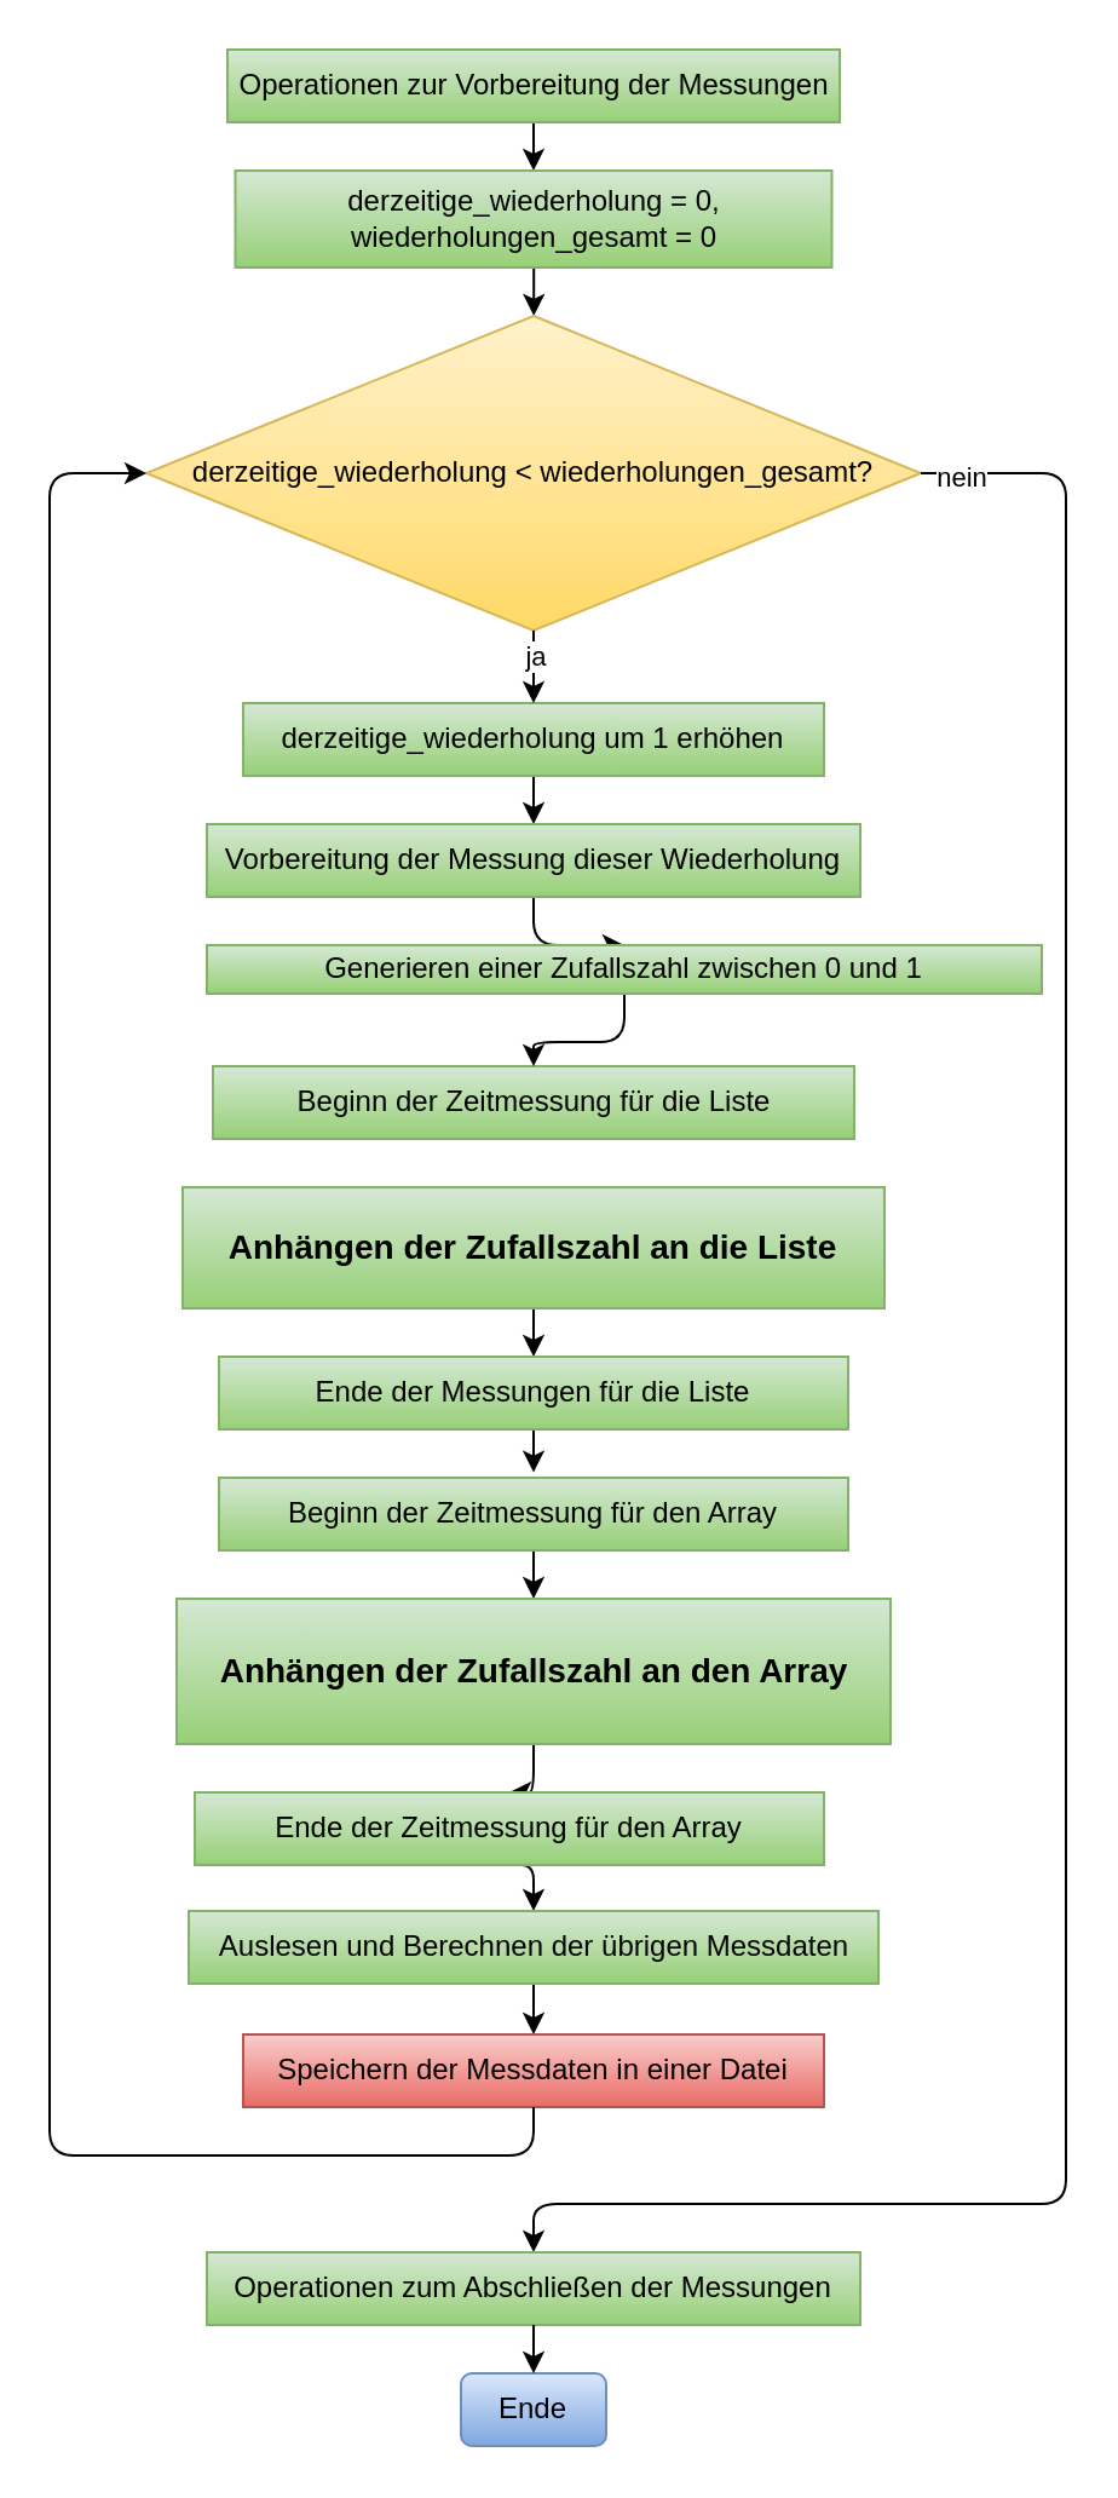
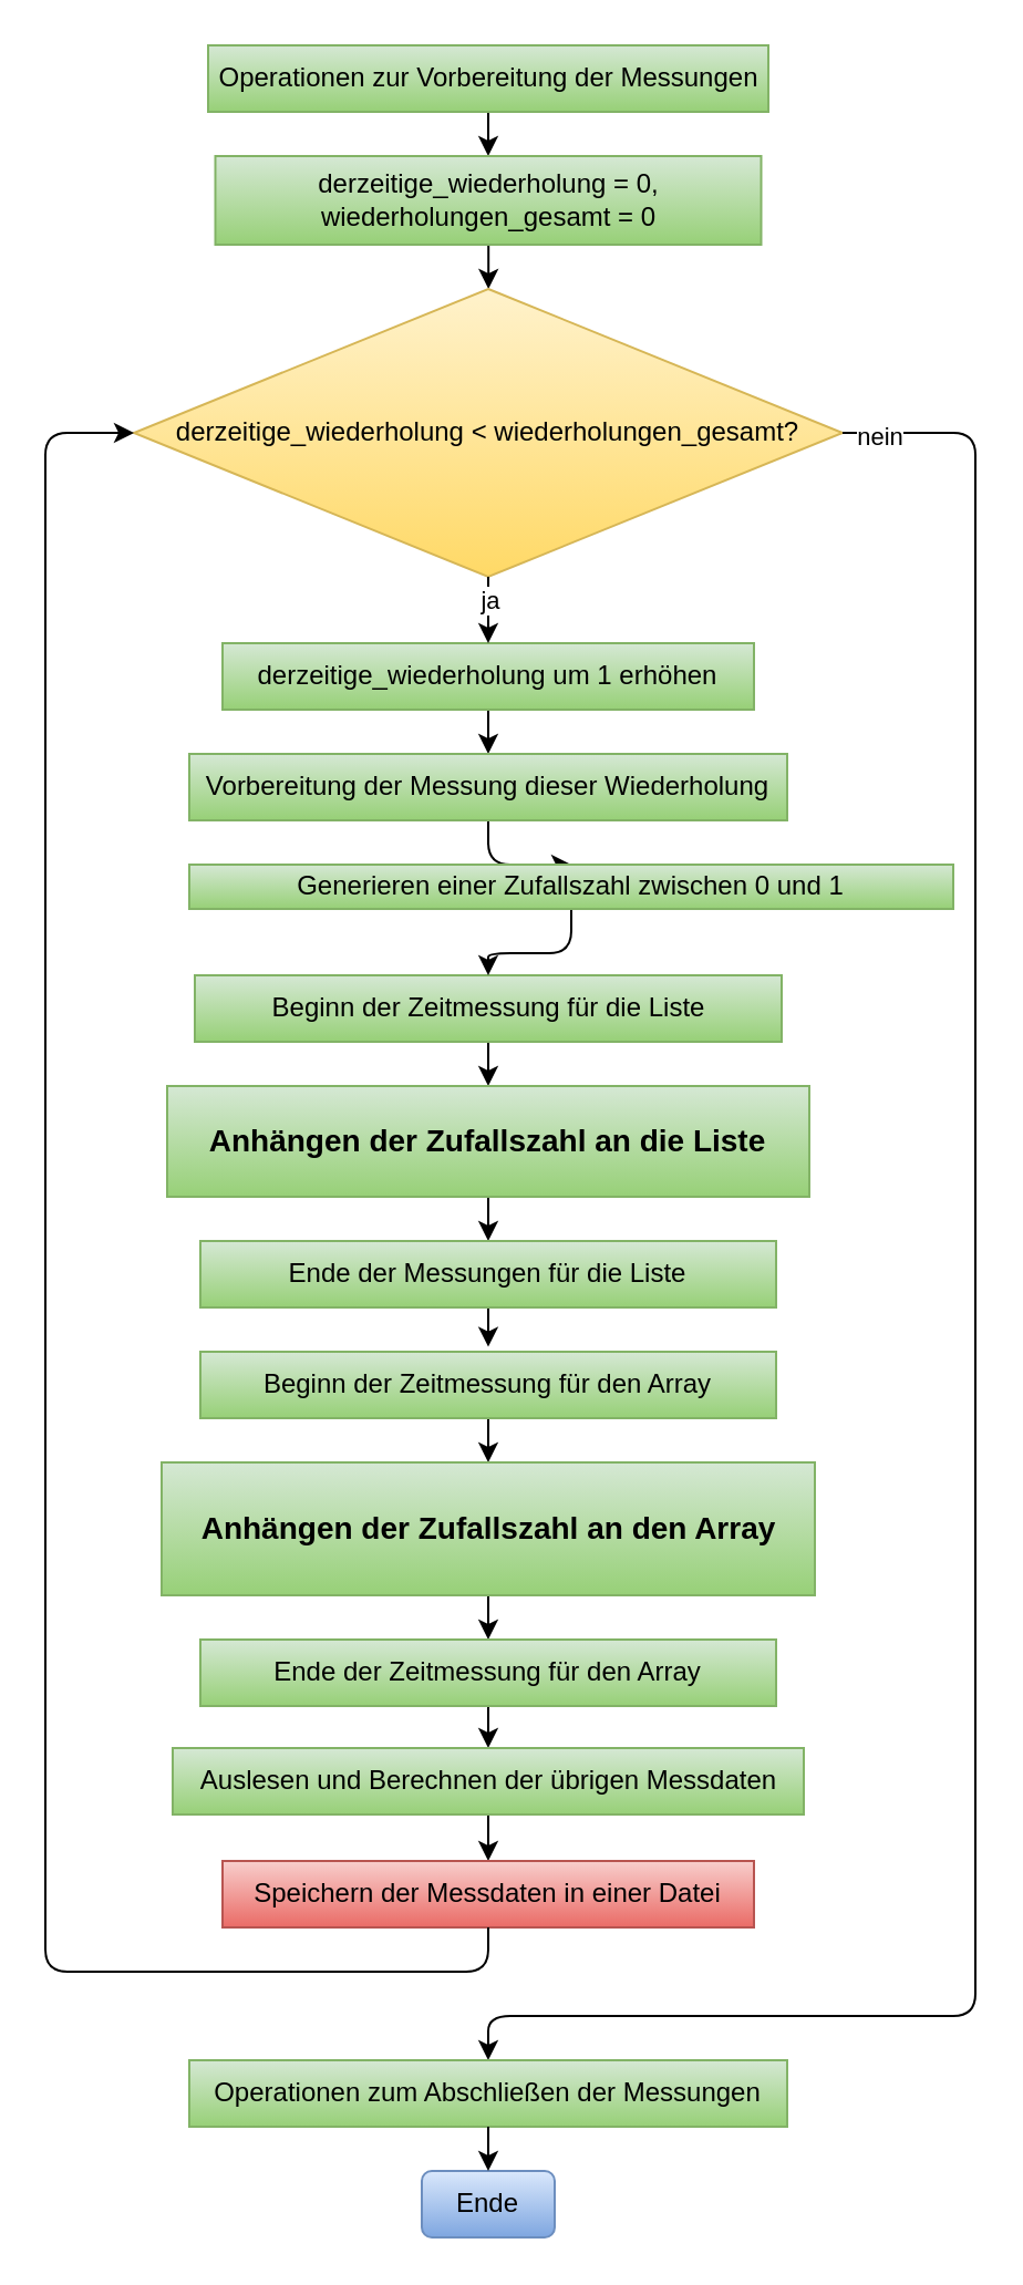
  <mxCell id="0" />
  <mxCell id="1" parent="0" />
  <mxCell id="2" style="edgeStyle=orthogonalEdgeStyle;curved=0;rounded=1;sketch=0;orthogonalLoop=1;jettySize=auto;html=1;entryX=0.5;entryY=0;entryDx=0;entryDy=0;" parent="1" source="3" target="5" edge="1"><mxGeometry relative="1" as="geometry" /></mxCell>
  <mxCell id="3" value="Operationen zur Vorbereitung der Messungen" style="rounded=0;whiteSpace=wrap;html=1;sketch=0;gradientColor=#97d077;fillColor=#d5e8d4;strokeColor=#82b366;" parent="1" vertex="1"><mxGeometry x="93.5" y="20" width="253" height="30" as="geometry" /></mxCell>
  <mxCell id="4" style="edgeStyle=orthogonalEdgeStyle;curved=0;rounded=1;sketch=0;orthogonalLoop=1;jettySize=auto;html=1;entryX=0.5;entryY=0;entryDx=0;entryDy=0;" parent="1" source="5" target="6" edge="1"><mxGeometry relative="1" as="geometry" /></mxCell>
  <mxCell id="5" value="derzeitige_wiederholung = 0,&lt;br&gt;wiederholungen_gesamt = 0" style="rounded=0;whiteSpace=wrap;html=1;sketch=0;gradientColor=#97d077;fillColor=#d5e8d4;strokeColor=#82b366;" parent="1" vertex="1"><mxGeometry x="96.75" y="70" width="246.5" height="40" as="geometry" /></mxCell>
  <mxCell id="6" value="derzeitige_wiederholung &amp;lt; wiederholungen_gesamt?" style="rhombus;whiteSpace=wrap;html=1;rounded=0;sketch=0;fillColor=#fff2cc;strokeColor=#d6b656;gradientColor=#ffd966;" parent="1" vertex="1"><mxGeometry x="60" y="130" width="320" height="130" as="geometry" /></mxCell>
  <mxCell id="7" style="edgeStyle=orthogonalEdgeStyle;curved=0;rounded=1;sketch=0;orthogonalLoop=1;jettySize=auto;html=1;entryX=0.5;entryY=0;entryDx=0;entryDy=0;" parent="1" source="8" target="10" edge="1"><mxGeometry relative="1" as="geometry" /></mxCell>
  <mxCell id="8" value="derzeitige_wiederholung um 1 erhöhen" style="rounded=0;whiteSpace=wrap;html=1;sketch=0;gradientColor=#97d077;fillColor=#d5e8d4;strokeColor=#82b366;" parent="1" vertex="1"><mxGeometry x="100" y="290" width="240" height="30" as="geometry" /></mxCell>
  <mxCell id="9" style="edgeStyle=orthogonalEdgeStyle;curved=0;rounded=1;sketch=0;orthogonalLoop=1;jettySize=auto;html=1;entryX=0.5;entryY=0;entryDx=0;entryDy=0;" parent="1" source="10" target="16" edge="1"><mxGeometry relative="1" as="geometry" /></mxCell>
  <mxCell id="10" value="Vorbereitung der Messung dieser Wiederholung" style="rounded=0;whiteSpace=wrap;html=1;sketch=0;gradientColor=#97d077;fillColor=#d5e8d4;strokeColor=#82b366;" parent="1" vertex="1"><mxGeometry x="85" y="340" width="270" height="30" as="geometry" /></mxCell>
+ <mxCell id="11" style="edgeStyle=orthogonalEdgeStyle;curved=0;rounded=1;sketch=0;orthogonalLoop=1;jettySize=auto;html=1;entryX=0.5;entryY=0;entryDx=0;entryDy=0;" parent="1" source="12" target="14" edge="1"><mxGeometry relative="1" as="geometry" /></mxCell>
  <mxCell id="12" value="Beginn der Zeitmessung für die Liste" style="rounded=0;whiteSpace=wrap;html=1;sketch=0;gradientColor=#97d077;fillColor=#d5e8d4;strokeColor=#82b366;" parent="1" vertex="1"><mxGeometry x="87.5" y="440" width="265" height="30" as="geometry" /></mxCell>
  <mxCell id="13" style="edgeStyle=orthogonalEdgeStyle;curved=0;rounded=1;sketch=0;orthogonalLoop=1;jettySize=auto;html=1;entryX=0.5;entryY=0;entryDx=0;entryDy=0;" parent="1" source="14" target="18" edge="1"><mxGeometry relative="1" as="geometry" /></mxCell>
  <mxCell id="14" value="&lt;b&gt;&lt;font style=&quot;font-size: 14px&quot;&gt;Anhängen der Zufallszahl an die Liste&lt;/font&gt;&lt;/b&gt;" style="rounded=0;whiteSpace=wrap;html=1;sketch=0;gradientColor=#97d077;fillColor=#d5e8d4;strokeColor=#82b366;" parent="1" vertex="1"><mxGeometry x="75" y="490" width="290" height="50" as="geometry" /></mxCell>
  <mxCell id="15" style="edgeStyle=orthogonalEdgeStyle;curved=0;rounded=1;sketch=0;orthogonalLoop=1;jettySize=auto;html=1;entryX=0.5;entryY=0;entryDx=0;entryDy=0;" parent="1" source="16" target="12" edge="1"><mxGeometry relative="1" as="geometry" /></mxCell>
  <mxCell id="16" value="Generieren einer Zufallszahl zwischen 0 und 1" style="rounded=0;whiteSpace=wrap;html=1;sketch=0;gradientColor=#97d077;fillColor=#d5e8d4;strokeColor=#82b366;" parent="1" vertex="1"><mxGeometry x="85" y="390" width="345" height="20" as="geometry" /></mxCell>
  <mxCell id="17" style="edgeStyle=orthogonalEdgeStyle;curved=0;rounded=1;sketch=0;orthogonalLoop=1;jettySize=auto;html=1;entryX=0.5;entryY=-0.073;entryDx=0;entryDy=0;entryPerimeter=0;" parent="1" source="18" target="20" edge="1"><mxGeometry relative="1" as="geometry" /></mxCell>
  <mxCell id="18" value="Ende der Messungen für die Liste" style="rounded=0;whiteSpace=wrap;html=1;sketch=0;gradientColor=#97d077;fillColor=#d5e8d4;strokeColor=#82b366;" parent="1" vertex="1"><mxGeometry x="90" y="560" width="260" height="30" as="geometry" /></mxCell>
  <mxCell id="19" style="edgeStyle=orthogonalEdgeStyle;curved=0;rounded=1;sketch=0;orthogonalLoop=1;jettySize=auto;html=1;entryX=0.5;entryY=0;entryDx=0;entryDy=0;" parent="1" source="20" target="22" edge="1"><mxGeometry relative="1" as="geometry" /></mxCell>
  <mxCell id="20" value="Beginn der Zeitmessung für den Array" style="rounded=0;whiteSpace=wrap;html=1;sketch=0;gradientColor=#97d077;fillColor=#d5e8d4;strokeColor=#82b366;" parent="1" vertex="1"><mxGeometry x="90" y="610" width="260" height="30" as="geometry" /></mxCell>
  <mxCell id="21" style="edgeStyle=orthogonalEdgeStyle;curved=0;rounded=1;sketch=0;orthogonalLoop=1;jettySize=auto;html=1;entryX=0.5;entryY=0;entryDx=0;entryDy=0;" parent="1" source="22" target="24" edge="1"><mxGeometry relative="1" as="geometry" /></mxCell>
  <mxCell id="22" value="&lt;b&gt;&lt;font style=&quot;font-size: 14px&quot;&gt;Anhängen der Zufallszahl an den Array&lt;/font&gt;&lt;/b&gt;" style="rounded=0;whiteSpace=wrap;html=1;sketch=0;gradientColor=#97d077;fillColor=#d5e8d4;strokeColor=#82b366;" parent="1" vertex="1"><mxGeometry x="72.5" y="660" width="295" height="60" as="geometry" /></mxCell>
  <mxCell id="23" style="edgeStyle=orthogonalEdgeStyle;curved=0;rounded=1;sketch=0;orthogonalLoop=1;jettySize=auto;html=1;exitX=0.5;exitY=1;exitDx=0;exitDy=0;entryX=0.5;entryY=0;entryDx=0;entryDy=0;" parent="1" source="24" target="26" edge="1"><mxGeometry relative="1" as="geometry" /></mxCell>
- <mxCell id="24" value="Ende der Zeitmessung für den Array" style="rounded=0;whiteSpace=wrap;html=1;sketch=0;gradientColor=#97d077;fillColor=#d5e8d4;strokeColor=#82b366;" parent="1" vertex="1"><mxGeometry x="80" y="740" width="260" height="30" as="geometry" /></mxCell>
+ <mxCell id="24" value="Ende der Zeitmessung für den Array" style="rounded=0;whiteSpace=wrap;html=1;sketch=0;gradientColor=#97d077;fillColor=#d5e8d4;strokeColor=#82b366;" parent="1" vertex="1"><mxGeometry x="90" y="740" width="260" height="30" as="geometry" /></mxCell>
  <mxCell id="25" style="edgeStyle=orthogonalEdgeStyle;curved=0;rounded=1;sketch=0;orthogonalLoop=1;jettySize=auto;html=1;entryX=0.5;entryY=0;entryDx=0;entryDy=0;" parent="1" source="26" target="27" edge="1"><mxGeometry relative="1" as="geometry" /></mxCell>
  <mxCell id="26" value="Auslesen und Berechnen der übrigen Messdaten" style="rounded=0;whiteSpace=wrap;html=1;sketch=0;gradientColor=#97d077;fillColor=#d5e8d4;strokeColor=#82b366;" parent="1" vertex="1"><mxGeometry x="77.5" y="789" width="285" height="30" as="geometry" /></mxCell>
  <mxCell id="27" value="Speichern der Messdaten in einer Datei" style="rounded=0;whiteSpace=wrap;html=1;sketch=0;gradientColor=#ea6b66;fillColor=#f8cecc;strokeColor=#b85450;" parent="1" vertex="1"><mxGeometry x="100" y="840" width="240" height="30" as="geometry" /></mxCell>
  <mxCell id="28" value="" style="endArrow=classic;html=1;exitX=0.5;exitY=1;exitDx=0;exitDy=0;entryX=0;entryY=0.5;entryDx=0;entryDy=0;" parent="1" source="27" target="6" edge="1"><mxGeometry width="50" height="50" relative="1" as="geometry"><mxPoint x="250" y="730" as="sourcePoint" /><mxPoint x="300" y="680" as="targetPoint" /><Array as="points"><mxPoint x="220" y="890" /><mxPoint x="20" y="890" /><mxPoint x="20" y="195" /></Array></mxGeometry></mxCell>
  <mxCell id="29" value="" style="endArrow=classic;html=1;exitX=0.5;exitY=1;exitDx=0;exitDy=0;entryX=0.5;entryY=0;entryDx=0;entryDy=0;" parent="1" source="6" target="8" edge="1"><mxGeometry width="50" height="50" relative="1" as="geometry"><mxPoint x="510" y="490" as="sourcePoint" /><mxPoint x="560" y="440" as="targetPoint" /></mxGeometry></mxCell>
  <mxCell id="30" value="ja" style="edgeLabel;html=1;align=center;verticalAlign=middle;resizable=0;points=[];" parent="29" vertex="1" connectable="0"><mxGeometry x="-0.322" relative="1" as="geometry"><mxPoint as="offset" /></mxGeometry></mxCell>
  <mxCell id="31" value="" style="endArrow=classic;html=1;exitX=1;exitY=0.5;exitDx=0;exitDy=0;" parent="1" source="6" edge="1"><mxGeometry width="50" height="50" relative="1" as="geometry"><mxPoint x="510" y="370" as="sourcePoint" /><mxPoint x="220" y="930" as="targetPoint" /><Array as="points"><mxPoint x="440" y="195" /><mxPoint x="440" y="910" /><mxPoint x="220" y="910" /></Array></mxGeometry></mxCell>
  <mxCell id="32" value="nein" style="edgeLabel;html=1;align=center;verticalAlign=middle;resizable=0;points=[];" parent="31" vertex="1" connectable="0"><mxGeometry x="-0.968" y="-1" relative="1" as="geometry"><mxPoint as="offset" /></mxGeometry></mxCell>
  <mxCell id="33" value="Operationen zum Abschließen der Messungen" style="rounded=0;whiteSpace=wrap;html=1;sketch=0;gradientColor=#97d077;fillColor=#d5e8d4;strokeColor=#82b366;" parent="1" vertex="1"><mxGeometry x="85" y="930" width="270" height="30" as="geometry" /></mxCell>
  <mxCell id="34" value="Ende" style="rounded=1;whiteSpace=wrap;html=1;sketch=0;fillColor=#dae8fc;strokeColor=#6c8ebf;gradientColor=#7ea6e0;" parent="1" vertex="1"><mxGeometry x="190" y="980" width="60" height="30" as="geometry" /></mxCell>
  <mxCell id="35" value="" style="endArrow=classic;html=1;exitX=0.5;exitY=1;exitDx=0;exitDy=0;entryX=0.5;entryY=0;entryDx=0;entryDy=0;" parent="1" source="33" target="34" edge="1"><mxGeometry width="50" height="50" relative="1" as="geometry"><mxPoint x="110" y="900" as="sourcePoint" /><mxPoint x="160" y="850" as="targetPoint" /></mxGeometry></mxCell>
  <mxCell id="36" style="edgeStyle=orthogonalEdgeStyle;rounded=0;orthogonalLoop=1;jettySize=auto;html=1;exitX=0.5;exitY=1;exitDx=0;exitDy=0;" edge="1" parent="1" source="33" target="33"><mxGeometry relative="1" as="geometry" /></mxCell>
